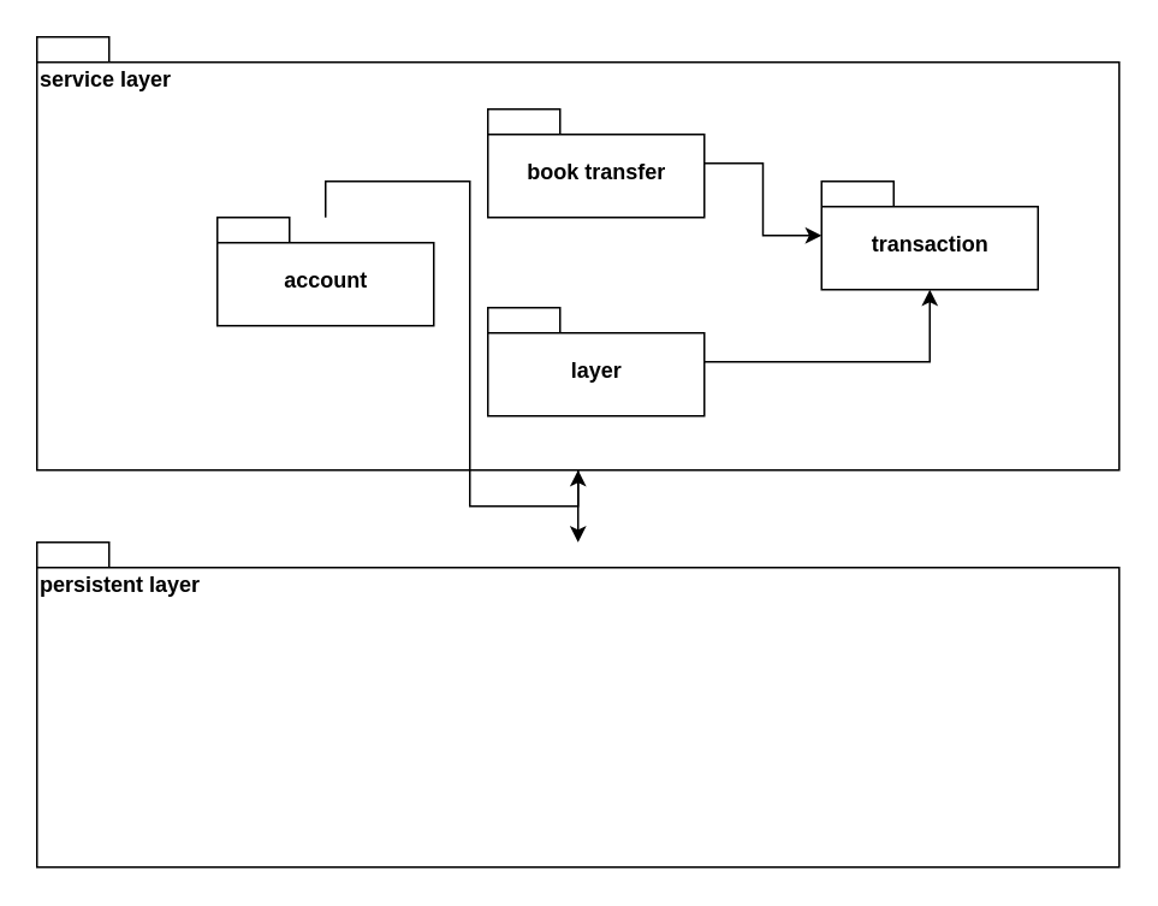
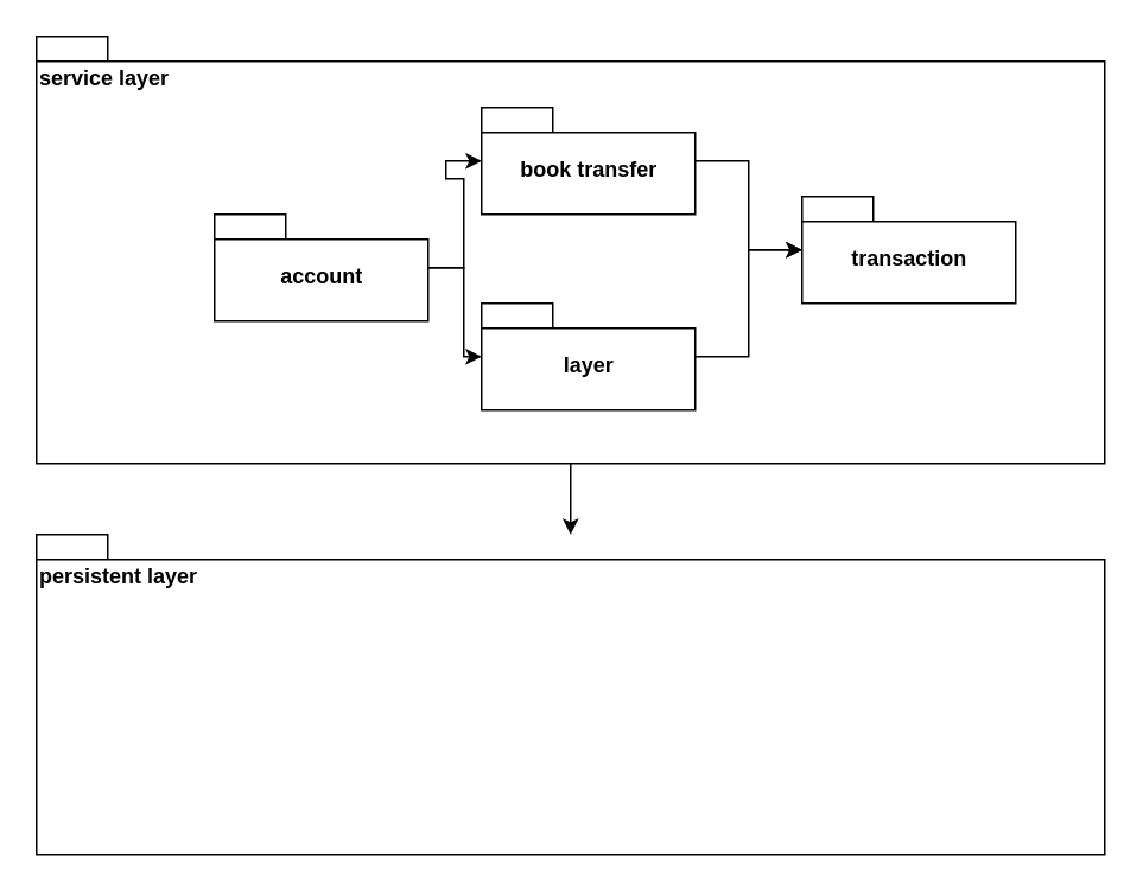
  <mxCell id="0" />
  <mxCell id="1" parent="0" />
  <mxCell id="2" style="edgeStyle=orthogonalEdgeStyle;rounded=0;orthogonalLoop=1;jettySize=auto;html=1;" edge="1" parent="1" source="3" target="10"><mxGeometry relative="1" as="geometry" /></mxCell>
  <mxCell id="3" value="service layer" style="shape=folder;fontStyle=1;spacingTop=10;tabWidth=40;tabHeight=14;tabPosition=left;html=1;align=left;verticalAlign=top;" vertex="1" parent="1"><mxGeometry x="20" y="20" width="600" height="240" as="geometry" /></mxCell>
  <mxCell id="4" style="edgeStyle=orthogonalEdgeStyle;rounded=0;orthogonalLoop=1;jettySize=auto;html=1;" edge="1" parent="1" source="5" target="9"><mxGeometry relative="1" as="geometry" /></mxCell>
  <mxCell id="5" value="book transfer" style="shape=folder;fontStyle=1;spacingTop=10;tabWidth=40;tabHeight=14;tabPosition=left;html=1;" vertex="1" parent="1"><mxGeometry x="270" y="60" width="120" height="60" as="geometry" /></mxCell>
- <mxCell id="7" style="edgeStyle=orthogonalEdgeStyle;rounded=0;orthogonalLoop=1;jettySize=auto;html=1;" edge="1" parent="1" source="8" target="3"><mxGeometry relative="1" as="geometry" /></mxCell>
+ <mxCell id="6" style="edgeStyle=orthogonalEdgeStyle;rounded=0;orthogonalLoop=1;jettySize=auto;html=1;" edge="1" parent="1" source="8" target="5"><mxGeometry relative="1" as="geometry" /></mxCell>
+ <mxCell id="7" style="edgeStyle=orthogonalEdgeStyle;rounded=0;orthogonalLoop=1;jettySize=auto;html=1;" edge="1" parent="1" source="8" target="12"><mxGeometry relative="1" as="geometry" /></mxCell>
  <mxCell id="8" value="account" style="shape=folder;fontStyle=1;spacingTop=10;tabWidth=40;tabHeight=14;tabPosition=left;html=1;" vertex="1" parent="1"><mxGeometry x="120" y="120" width="120" height="60" as="geometry" /></mxCell>
- <mxCell id="9" value="transaction" style="shape=folder;fontStyle=1;spacingTop=10;tabWidth=40;tabHeight=14;tabPosition=left;html=1;" vertex="1" parent="1"><mxGeometry x="455" y="100" width="120" height="60" as="geometry" /></mxCell>
+ <mxCell id="9" value="transaction" style="shape=folder;fontStyle=1;spacingTop=10;tabWidth=40;tabHeight=14;tabPosition=left;html=1;" vertex="1" parent="1"><mxGeometry x="450" y="110" width="120" height="60" as="geometry" /></mxCell>
  <mxCell id="10" value="persistent layer" style="shape=folder;fontStyle=1;spacingTop=10;tabWidth=40;tabHeight=14;tabPosition=left;html=1;align=left;verticalAlign=top;" vertex="1" parent="1"><mxGeometry x="20" y="300" width="600" height="180" as="geometry" /></mxCell>
  <mxCell id="11" style="edgeStyle=orthogonalEdgeStyle;rounded=0;orthogonalLoop=1;jettySize=auto;html=1;" edge="1" parent="1" source="12" target="9"><mxGeometry relative="1" as="geometry" /></mxCell>
  <mxCell id="12" value="layer" style="shape=folder;fontStyle=1;spacingTop=10;tabWidth=40;tabHeight=14;tabPosition=left;html=1;" vertex="1" parent="1"><mxGeometry x="270" y="170" width="120" height="60" as="geometry" /></mxCell>
